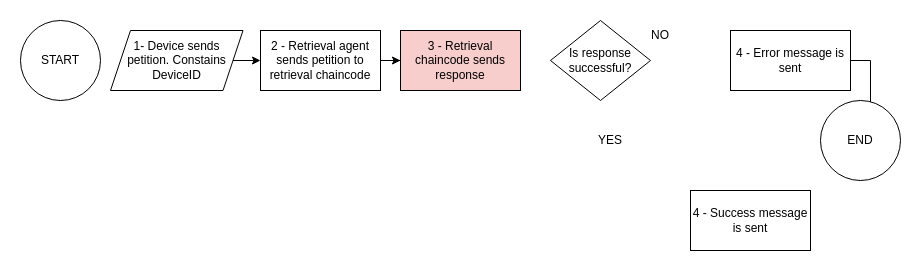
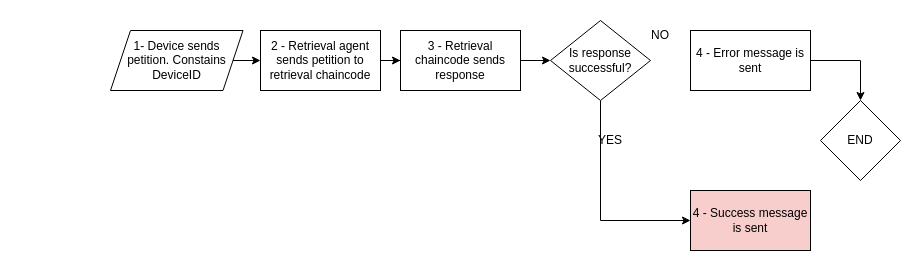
  <mxCell id="0" />
  <mxCell id="1" parent="0" />
- <mxCell id="2" value="START" style="ellipse;whiteSpace=wrap;html=1;aspect=fixed;" parent="1" vertex="1"><mxGeometry x="20" y="20" width="80" height="80" as="geometry" /></mxCell>
  <mxCell id="3" style="edgeStyle=orthogonalEdgeStyle;rounded=0;orthogonalLoop=1;jettySize=auto;html=1;exitX=1;exitY=0.5;exitDx=0;exitDy=0;entryX=0;entryY=0.5;entryDx=0;entryDy=0;" parent="1" source="4" target="6" edge="1"><mxGeometry relative="1" as="geometry" /></mxCell>
  <mxCell id="4" value="1- Device sends petition. Constains DeviceID" style="shape=parallelogram;perimeter=parallelogramPerimeter;whiteSpace=wrap;html=1;fixedSize=1;" parent="1" vertex="1"><mxGeometry x="110" y="30" width="132.5" height="60" as="geometry" /></mxCell>
  <mxCell id="5" style="edgeStyle=orthogonalEdgeStyle;rounded=0;orthogonalLoop=1;jettySize=auto;html=1;exitX=1;exitY=0.5;exitDx=0;exitDy=0;" parent="1" source="6" target="8" edge="1"><mxGeometry relative="1" as="geometry" /></mxCell>
  <mxCell id="6" value="2 - Retrieval agent sends petition to retrieval chaincode" style="rounded=0;whiteSpace=wrap;html=1;" parent="1" vertex="1"><mxGeometry x="260" y="30" width="120" height="60" as="geometry" /></mxCell>
- <mxCell id="8" value="3 - Retrieval chaincode sends response" style="rounded=0;whiteSpace=wrap;html=1;fillColor=#f8cecc;" parent="1" vertex="1"><mxGeometry x="400" y="30" width="120" height="60" as="geometry" /></mxCell>
+ <mxCell id="7" style="edgeStyle=orthogonalEdgeStyle;rounded=0;orthogonalLoop=1;jettySize=auto;html=1;exitX=1;exitY=0.5;exitDx=0;exitDy=0;entryX=0;entryY=0.5;entryDx=0;entryDy=0;" parent="1" source="8" target="10" edge="1"><mxGeometry relative="1" as="geometry" /></mxCell>
+ <mxCell id="8" value="3 - Retrieval chaincode sends response" style="rounded=0;whiteSpace=wrap;html=1;" parent="1" vertex="1"><mxGeometry x="400" y="30" width="120" height="60" as="geometry" /></mxCell>
+ <mxCell id="9" style="edgeStyle=orthogonalEdgeStyle;rounded=0;orthogonalLoop=1;jettySize=auto;html=1;exitX=0.5;exitY=1;exitDx=0;exitDy=0;entryX=0;entryY=0.5;entryDx=0;entryDy=0;" parent="1" source="10" target="13" edge="1"><mxGeometry relative="1" as="geometry"><mxPoint x="600" y="190" as="targetPoint" /></mxGeometry></mxCell>
  <mxCell id="10" value="Is response successful?" style="rhombus;whiteSpace=wrap;html=1;" parent="1" vertex="1"><mxGeometry x="550" y="20" width="100" height="80" as="geometry" /></mxCell>
  <mxCell id="11" style="edgeStyle=orthogonalEdgeStyle;rounded=0;orthogonalLoop=1;jettySize=auto;html=1;exitX=1;exitY=0.5;exitDx=0;exitDy=0;entryX=0.5;entryY=0;entryDx=0;entryDy=0;" parent="1" source="12" target="14" edge="1"><mxGeometry relative="1" as="geometry"><mxPoint x="920" y="100" as="targetPoint" /></mxGeometry></mxCell>
- <mxCell id="12" value="4 - Error message is sent" style="rounded=0;whiteSpace=wrap;html=1;" parent="1" vertex="1"><mxGeometry x="730" y="30" width="120" height="60" as="geometry" /></mxCell>
- <mxCell id="13" value="4 - Success message is sent" style="rounded=0;whiteSpace=wrap;html=1;" parent="1" vertex="1"><mxGeometry x="690" y="190" width="120" height="60" as="geometry" /></mxCell>
- <mxCell id="14" value="END" style="ellipse;whiteSpace=wrap;html=1;aspect=fixed;" parent="1" vertex="1"><mxGeometry x="820" y="100" width="80" height="80" as="geometry" /></mxCell>
+ <mxCell id="12" value="4 - Error message is sent" style="rounded=0;whiteSpace=wrap;html=1;" parent="1" vertex="1"><mxGeometry x="690" y="30" width="120" height="60" as="geometry" /></mxCell>
+ <mxCell id="13" value="4 - Success message is sent" style="rounded=0;whiteSpace=wrap;html=1;fillColor=#f8cecc;" parent="1" vertex="1"><mxGeometry x="690" y="190" width="120" height="60" as="geometry" /></mxCell>
+ <mxCell id="14" value="END" style="rhombus;whiteSpace=wrap;html=1;aspect=fixed;" parent="1" vertex="1"><mxGeometry x="820" y="100" width="80" height="80" as="geometry" /></mxCell>
  <mxCell id="15" value="NO" style="text;html=1;strokeColor=none;fillColor=none;align=center;verticalAlign=middle;whiteSpace=wrap;rounded=0;" parent="1" vertex="1"><mxGeometry x="630" y="20" width="60" height="30" as="geometry" /></mxCell>
  <mxCell id="16" value="YES" style="text;html=1;strokeColor=none;fillColor=none;align=center;verticalAlign=middle;whiteSpace=wrap;rounded=0;" parent="1" vertex="1"><mxGeometry x="580" y="125" width="60" height="30" as="geometry" /></mxCell>
